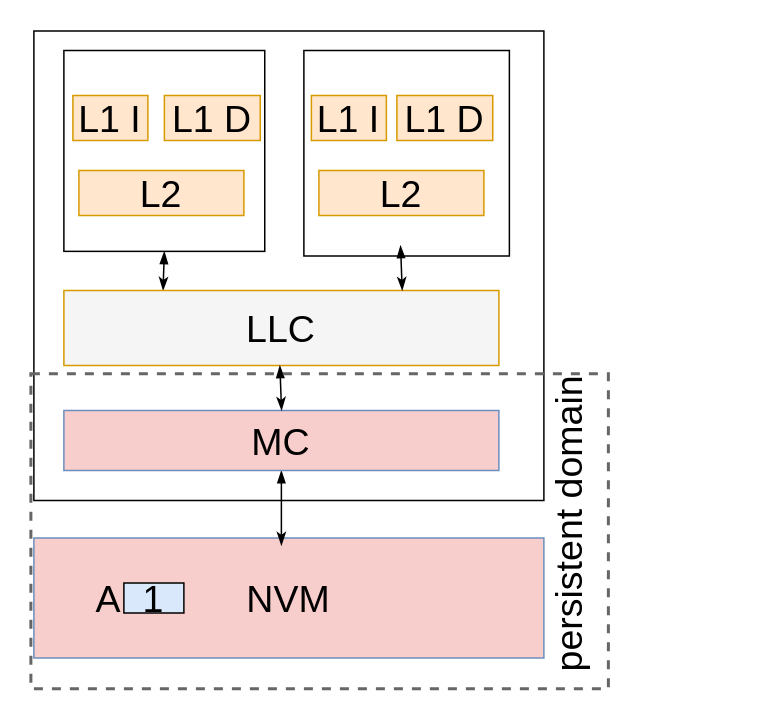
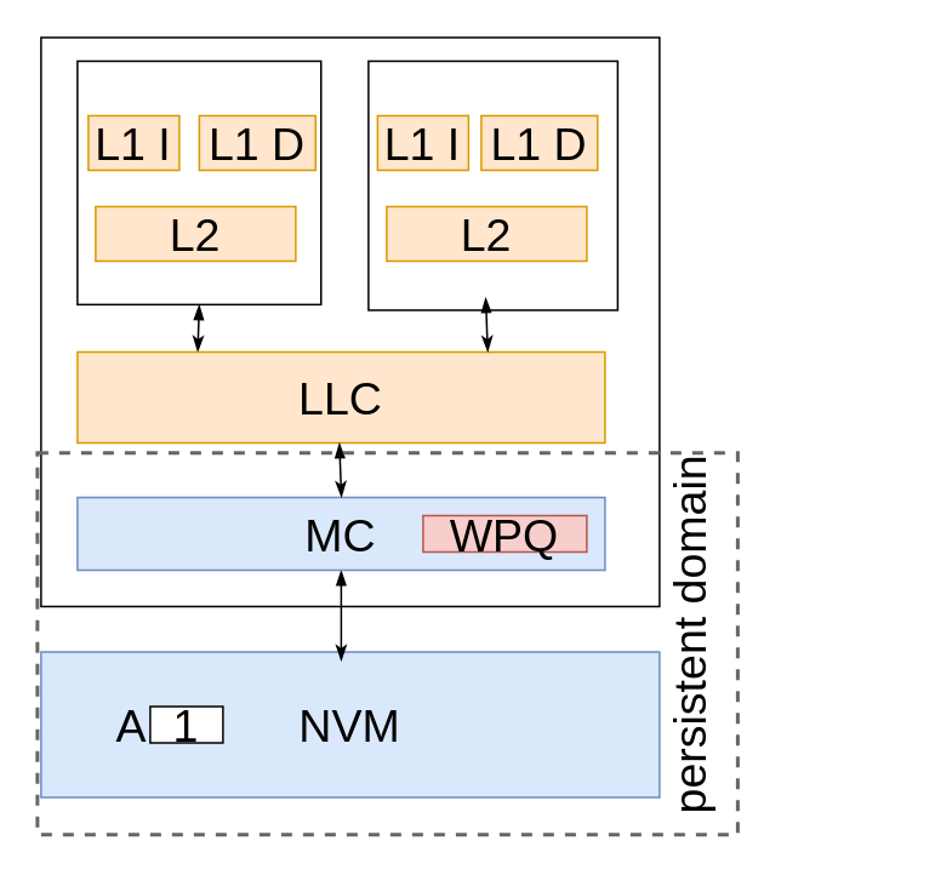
  <mxCell id="0" />
  <mxCell id="1" parent="0" />
  <mxCell id="2" value="" style="rounded=0;whiteSpace=wrap;html=1;fontSize=25;fontStyle=0" parent="1" vertex="1"><mxGeometry x="22.09" y="20" width="340" height="313" as="geometry" /></mxCell>
  <mxCell id="3" style="rounded=0;orthogonalLoop=1;jettySize=auto;html=1;exitX=0.5;exitY=1;exitDx=0;exitDy=0;entryX=0.228;entryY=0;entryDx=0;entryDy=0;entryPerimeter=0;fontSize=25;startArrow=blockThin;startFill=1;endArrow=classicThin;endFill=1;strokeWidth=1;fontStyle=0" parent="1" source="4" target="12" edge="1"><mxGeometry relative="1" as="geometry" /></mxCell>
  <mxCell id="4" value="" style="whiteSpace=wrap;html=1;aspect=fixed;fontStyle=0;fontSize=25;" parent="1" vertex="1"><mxGeometry x="42.09" y="33" width="133.91" height="133.91" as="geometry" /></mxCell>
  <mxCell id="5" value="L2" style="rounded=0;whiteSpace=wrap;html=1;fontSize=25;fillColor=#ffe6cc;strokeColor=#d79b00;fontStyle=0" parent="1" vertex="1"><mxGeometry x="52.09" y="113" width="110" height="30" as="geometry" /></mxCell>
  <mxCell id="6" value="&lt;font style=&quot;font-size: 25px;&quot;&gt;L1 D&lt;/font&gt;" style="rounded=0;whiteSpace=wrap;html=1;fontSize=25;fillColor=#ffe6cc;strokeColor=#d79b00;fontStyle=0" parent="1" vertex="1"><mxGeometry x="109.09" y="63" width="63.91" height="30" as="geometry" /></mxCell>
  <mxCell id="7" value="&lt;font style=&quot;font-size: 25px;&quot;&gt;L1 I&lt;/font&gt;" style="rounded=0;whiteSpace=wrap;html=1;fontSize=25;fillColor=#ffe6cc;strokeColor=#d79b00;fontStyle=0" parent="1" vertex="1"><mxGeometry x="48.09" y="63" width="50" height="30" as="geometry" /></mxCell>
  <mxCell id="8" value="" style="whiteSpace=wrap;html=1;aspect=fixed;fontStyle=0;fontSize=25;" parent="1" vertex="1"><mxGeometry x="202.09" y="33" width="137" height="137" as="geometry" /></mxCell>
  <mxCell id="9" value="L2" style="rounded=0;whiteSpace=wrap;html=1;fontSize=25;fillColor=#ffe6cc;strokeColor=#d79b00;fontStyle=0" parent="1" vertex="1"><mxGeometry x="212.09" y="113" width="110" height="30" as="geometry" /></mxCell>
  <mxCell id="10" value="&lt;font style=&quot;font-size: 25px;&quot;&gt;L1 D&lt;/font&gt;" style="rounded=0;whiteSpace=wrap;html=1;fontSize=25;fillColor=#ffe6cc;strokeColor=#d79b00;fontStyle=0" parent="1" vertex="1"><mxGeometry x="264.09" y="63" width="63.91" height="30" as="geometry" /></mxCell>
  <mxCell id="11" value="&lt;font style=&quot;font-size: 25px;&quot;&gt;L1 I&lt;/font&gt;" style="rounded=0;whiteSpace=wrap;html=1;fontSize=25;fillColor=#ffe6cc;strokeColor=#d79b00;fontStyle=0" parent="1" vertex="1"><mxGeometry x="207.09" y="63" width="50" height="30" as="geometry" /></mxCell>
- <mxCell id="12" value="LLC" style="rounded=0;whiteSpace=wrap;html=1;fontSize=25;fillColor=#f5f5f5;strokeColor=#d79b00;fontStyle=0;" parent="1" vertex="1"><mxGeometry x="42.09" y="193" width="290" height="50" as="geometry" /></mxCell>
- <mxCell id="13" value="NVM" style="rounded=0;whiteSpace=wrap;html=1;fontSize=25;fillColor=#f8cecc;strokeColor=#6c8ebf;fontStyle=0;" parent="1" vertex="1"><mxGeometry x="22.09" y="358" width="340" height="80" as="geometry" /></mxCell>
+ <mxCell id="12" value="LLC" style="rounded=0;whiteSpace=wrap;html=1;fontSize=25;fillColor=#ffe6cc;strokeColor=#d79b00;fontStyle=0" parent="1" vertex="1"><mxGeometry x="42.09" y="193" width="290" height="50" as="geometry" /></mxCell>
+ <mxCell id="13" value="NVM" style="rounded=0;whiteSpace=wrap;html=1;fontSize=25;fillColor=#dae8fc;strokeColor=#6c8ebf;fontStyle=0" parent="1" vertex="1"><mxGeometry x="22.09" y="358" width="340" height="80" as="geometry" /></mxCell>
  <mxCell id="14" style="edgeStyle=none;rounded=0;orthogonalLoop=1;jettySize=auto;html=1;exitX=0.5;exitY=1;exitDx=0;exitDy=0;fontSize=25;startArrow=blockThin;startFill=1;endArrow=classicThin;endFill=1;strokeWidth=1;fontStyle=0" parent="1" source="15" edge="1"><mxGeometry relative="1" as="geometry"><mxPoint x="187.09" y="363" as="targetPoint" /></mxGeometry></mxCell>
- <mxCell id="15" value="MC" style="rounded=0;whiteSpace=wrap;html=1;fontSize=25;fillColor=#f8cecc;strokeColor=#6c8ebf;fontStyle=0;" parent="1" vertex="1"><mxGeometry x="42.09" y="273" width="290" height="40" as="geometry" /></mxCell>
+ <mxCell id="15" value="MC" style="rounded=0;whiteSpace=wrap;html=1;fontSize=25;fillColor=#dae8fc;strokeColor=#6c8ebf;fontStyle=0" parent="1" vertex="1"><mxGeometry x="42.09" y="273" width="290" height="40" as="geometry" /></mxCell>
+ <mxCell id="16" value="WPQ" style="rounded=0;whiteSpace=wrap;html=1;fontSize=25;fillColor=#f8cecc;strokeColor=#b85450;fontStyle=0" parent="1" vertex="1"><mxGeometry x="232.09" y="283" width="90" height="20" as="geometry" /></mxCell>
  <mxCell id="17" style="rounded=0;orthogonalLoop=1;jettySize=auto;html=1;exitX=0.5;exitY=1;exitDx=0;exitDy=0;entryX=0.228;entryY=0;entryDx=0;entryDy=0;entryPerimeter=0;fontSize=25;startArrow=blockThin;startFill=1;endArrow=classicThin;endFill=1;strokeWidth=1;fontStyle=0" parent="1" edge="1"><mxGeometry relative="1" as="geometry"><mxPoint x="266.53" y="163" as="sourcePoint" /><mxPoint x="267.65" y="193" as="targetPoint" /></mxGeometry></mxCell>
  <mxCell id="18" style="rounded=0;orthogonalLoop=1;jettySize=auto;html=1;exitX=0.5;exitY=1;exitDx=0;exitDy=0;entryX=0.228;entryY=0;entryDx=0;entryDy=0;entryPerimeter=0;fontSize=25;startArrow=blockThin;startFill=1;endArrow=classicThin;endFill=1;strokeWidth=1;fontStyle=0" parent="1" edge="1"><mxGeometry relative="1" as="geometry"><mxPoint x="186.09" y="243" as="sourcePoint" /><mxPoint x="187.21" y="273" as="targetPoint" /></mxGeometry></mxCell>
- <mxCell id="19" value="1" style="rounded=0;whiteSpace=wrap;html=1;fontSize=25;align=center;fontStyle=0;fillColor=#dae8fc;" parent="1" vertex="1"><mxGeometry x="82.09" y="388" width="40" height="20" as="geometry" /></mxCell>
+ <mxCell id="19" value="1" style="rounded=0;whiteSpace=wrap;html=1;fontSize=25;align=center;fontStyle=0" parent="1" vertex="1"><mxGeometry x="82.09" y="388" width="40" height="20" as="geometry" /></mxCell>
  <mxCell id="20" value="A" style="text;html=1;strokeColor=none;fillColor=none;align=center;verticalAlign=middle;whiteSpace=wrap;rounded=0;fontSize=25;fontStyle=0" parent="1" vertex="1"><mxGeometry x="52.09" y="388" width="40" height="20" as="geometry" /></mxCell>
  <mxCell id="21" value="" style="rounded=0;whiteSpace=wrap;html=1;fontSize=25;strokeWidth=2;strokeColor=#666666;fontColor=#333333;fontStyle=0;fillColor=none;dashed=1;" parent="1" vertex="1"><mxGeometry x="20.09" y="248.5" width="385" height="210" as="geometry" /></mxCell>
  <mxCell id="22" value="persistent domain" style="text;html=1;strokeColor=none;fillColor=none;align=center;verticalAlign=middle;whiteSpace=wrap;rounded=0;fontSize=25;rotation=270;fontStyle=0;fontFamily=Helvetica;" parent="1" vertex="1"><mxGeometry x="264.96" y="339" width="226.63" height="20" as="geometry" /></mxCell>
